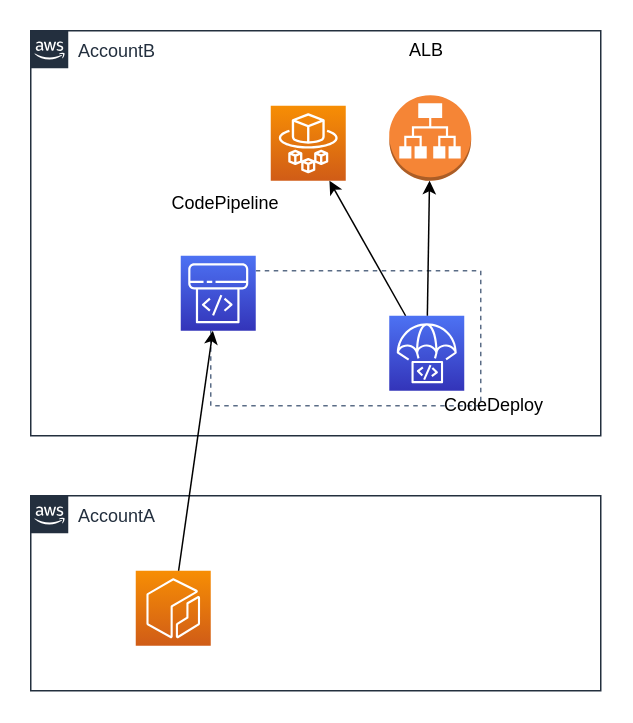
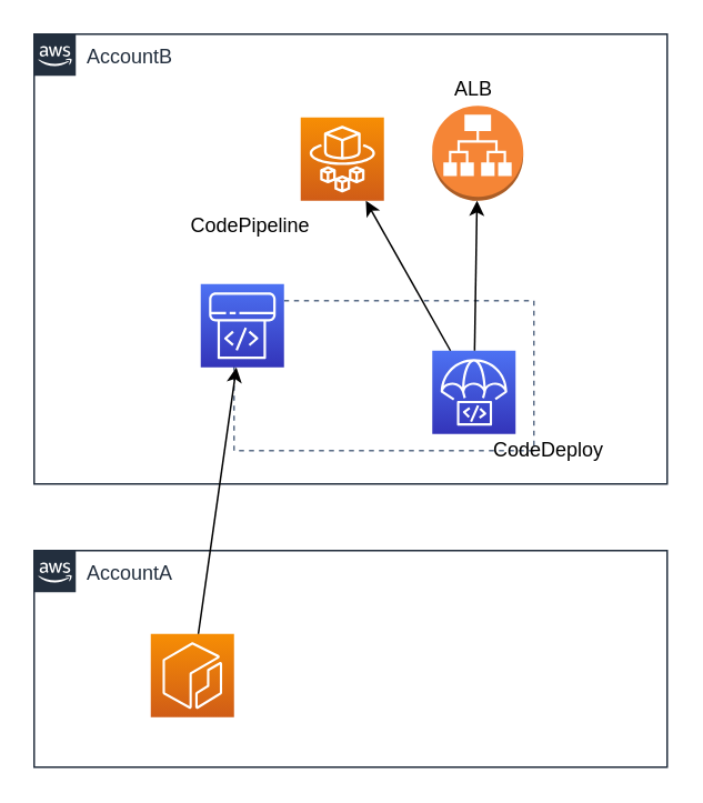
  <mxCell id="0" />
  <mxCell id="1" parent="0" />
  <mxCell id="2" value="" style="fillColor=none;strokeColor=#5A6C86;dashed=1;verticalAlign=top;fontStyle=0;fontColor=#5A6C86;" vertex="1" parent="1"><mxGeometry x="140" y="180" width="180" height="90" as="geometry" /></mxCell>
  <mxCell id="3" value="AccountA" style="points=[[0,0],[0.25,0],[0.5,0],[0.75,0],[1,0],[1,0.25],[1,0.5],[1,0.75],[1,1],[0.75,1],[0.5,1],[0.25,1],[0,1],[0,0.75],[0,0.5],[0,0.25]];outlineConnect=0;gradientColor=none;html=1;whiteSpace=wrap;fontSize=12;fontStyle=0;shape=mxgraph.aws4.group;grIcon=mxgraph.aws4.group_aws_cloud_alt;strokeColor=#232F3E;fillColor=none;verticalAlign=top;align=left;spacingLeft=30;fontColor=#232F3E;dashed=0;" vertex="1" parent="1"><mxGeometry x="20" y="330" width="380" height="130" as="geometry" /></mxCell>
  <mxCell id="4" value="AccountB" style="points=[[0,0],[0.25,0],[0.5,0],[0.75,0],[1,0],[1,0.25],[1,0.5],[1,0.75],[1,1],[0.75,1],[0.5,1],[0.25,1],[0,1],[0,0.75],[0,0.5],[0,0.25]];outlineConnect=0;gradientColor=none;html=1;whiteSpace=wrap;fontSize=12;fontStyle=0;shape=mxgraph.aws4.group;grIcon=mxgraph.aws4.group_aws_cloud_alt;strokeColor=#232F3E;fillColor=none;verticalAlign=top;align=left;spacingLeft=30;fontColor=#232F3E;dashed=0;" vertex="1" parent="1"><mxGeometry x="20" y="20" width="380" height="270" as="geometry" /></mxCell>
  <mxCell id="5" value="" style="outlineConnect=0;fontColor=#232F3E;gradientColor=#4D72F3;gradientDirection=north;fillColor=#3334B9;strokeColor=#ffffff;dashed=0;verticalLabelPosition=bottom;verticalAlign=top;align=center;html=1;fontSize=12;fontStyle=0;aspect=fixed;shape=mxgraph.aws4.resourceIcon;resIcon=mxgraph.aws4.codepipeline;" vertex="1" parent="1"><mxGeometry x="120" y="170" width="50" height="50" as="geometry" /></mxCell>
  <mxCell id="6" value="" style="outlineConnect=0;fontColor=#232F3E;gradientColor=#F78E04;gradientDirection=north;fillColor=#D05C17;strokeColor=#ffffff;dashed=0;verticalLabelPosition=bottom;verticalAlign=top;align=center;html=1;fontSize=12;fontStyle=0;aspect=fixed;shape=mxgraph.aws4.resourceIcon;resIcon=mxgraph.aws4.ecr;" vertex="1" parent="1"><mxGeometry x="90" y="380" width="50" height="50" as="geometry" /></mxCell>
  <mxCell id="7" value="" style="endArrow=classic;html=1;" edge="1" parent="1" source="6" target="5"><mxGeometry width="50" height="50" relative="1" as="geometry"><mxPoint x="260" y="340" as="sourcePoint" /><mxPoint x="310" y="290" as="targetPoint" /></mxGeometry></mxCell>
  <mxCell id="8" value="" style="outlineConnect=0;fontColor=#232F3E;gradientColor=#4D72F3;gradientDirection=north;fillColor=#3334B9;strokeColor=#ffffff;dashed=0;verticalLabelPosition=bottom;verticalAlign=top;align=center;html=1;fontSize=12;fontStyle=0;aspect=fixed;shape=mxgraph.aws4.resourceIcon;resIcon=mxgraph.aws4.codedeploy;" vertex="1" parent="1"><mxGeometry x="259" y="210" width="50" height="50" as="geometry" /></mxCell>
  <mxCell id="9" value="CodePipeline" style="text;html=1;strokeColor=none;fillColor=none;align=center;verticalAlign=middle;whiteSpace=wrap;rounded=0;" vertex="1" parent="1"><mxGeometry x="130" y="125" width="40" height="20" as="geometry" /></mxCell>
  <mxCell id="10" value="CodeDeploy" style="text;html=1;strokeColor=none;fillColor=none;align=center;verticalAlign=middle;whiteSpace=wrap;rounded=0;" vertex="1" parent="1"><mxGeometry x="309" y="260" width="40" height="20" as="geometry" /></mxCell>
  <mxCell id="11" value="" style="outlineConnect=0;fontColor=#232F3E;gradientColor=#F78E04;gradientDirection=north;fillColor=#D05C17;strokeColor=#ffffff;dashed=0;verticalLabelPosition=bottom;verticalAlign=top;align=center;html=1;fontSize=12;fontStyle=0;aspect=fixed;shape=mxgraph.aws4.resourceIcon;resIcon=mxgraph.aws4.fargate;" vertex="1" parent="1"><mxGeometry x="180" y="70" width="50" height="50" as="geometry" /></mxCell>
  <mxCell id="12" value="" style="outlineConnect=0;dashed=0;verticalLabelPosition=bottom;verticalAlign=top;align=center;html=1;shape=mxgraph.aws3.application_load_balancer;fillColor=#F58536;gradientColor=none;" vertex="1" parent="1"><mxGeometry x="259" y="63" width="54.63" height="57" as="geometry" /></mxCell>
  <mxCell id="13" value="" style="endArrow=classic;html=1;" edge="1" parent="1" source="8" target="12"><mxGeometry width="50" height="50" relative="1" as="geometry"><mxPoint x="210" y="490" as="sourcePoint" /><mxPoint x="260" y="440" as="targetPoint" /></mxGeometry></mxCell>
  <mxCell id="14" value="" style="endArrow=classic;html=1;" edge="1" parent="1" source="8" target="11"><mxGeometry width="50" height="50" relative="1" as="geometry"><mxPoint x="294.403" y="220" as="sourcePoint" /><mxPoint x="295.855" y="130" as="targetPoint" /></mxGeometry></mxCell>
  <mxCell id="15" style="edgeStyle=orthogonalEdgeStyle;rounded=0;orthogonalLoop=1;jettySize=auto;html=1;exitX=0.5;exitY=1;exitDx=0;exitDy=0;" edge="1" parent="1" source="3" target="3"><mxGeometry relative="1" as="geometry" /></mxCell>
- <mxCell id="16" value="ALB" style="text;html=1;strokeColor=none;fillColor=none;align=center;verticalAlign=middle;whiteSpace=wrap;rounded=0;" vertex="1" parent="1"><mxGeometry x="264" y="23" width="40" height="20" as="geometry" /></mxCell>
+ <mxCell id="16" value="ALB" style="text;html=1;strokeColor=none;fillColor=none;align=center;verticalAlign=middle;whiteSpace=wrap;rounded=0;" vertex="1" parent="1"><mxGeometry x="264" y="43" width="40" height="20" as="geometry" /></mxCell>
